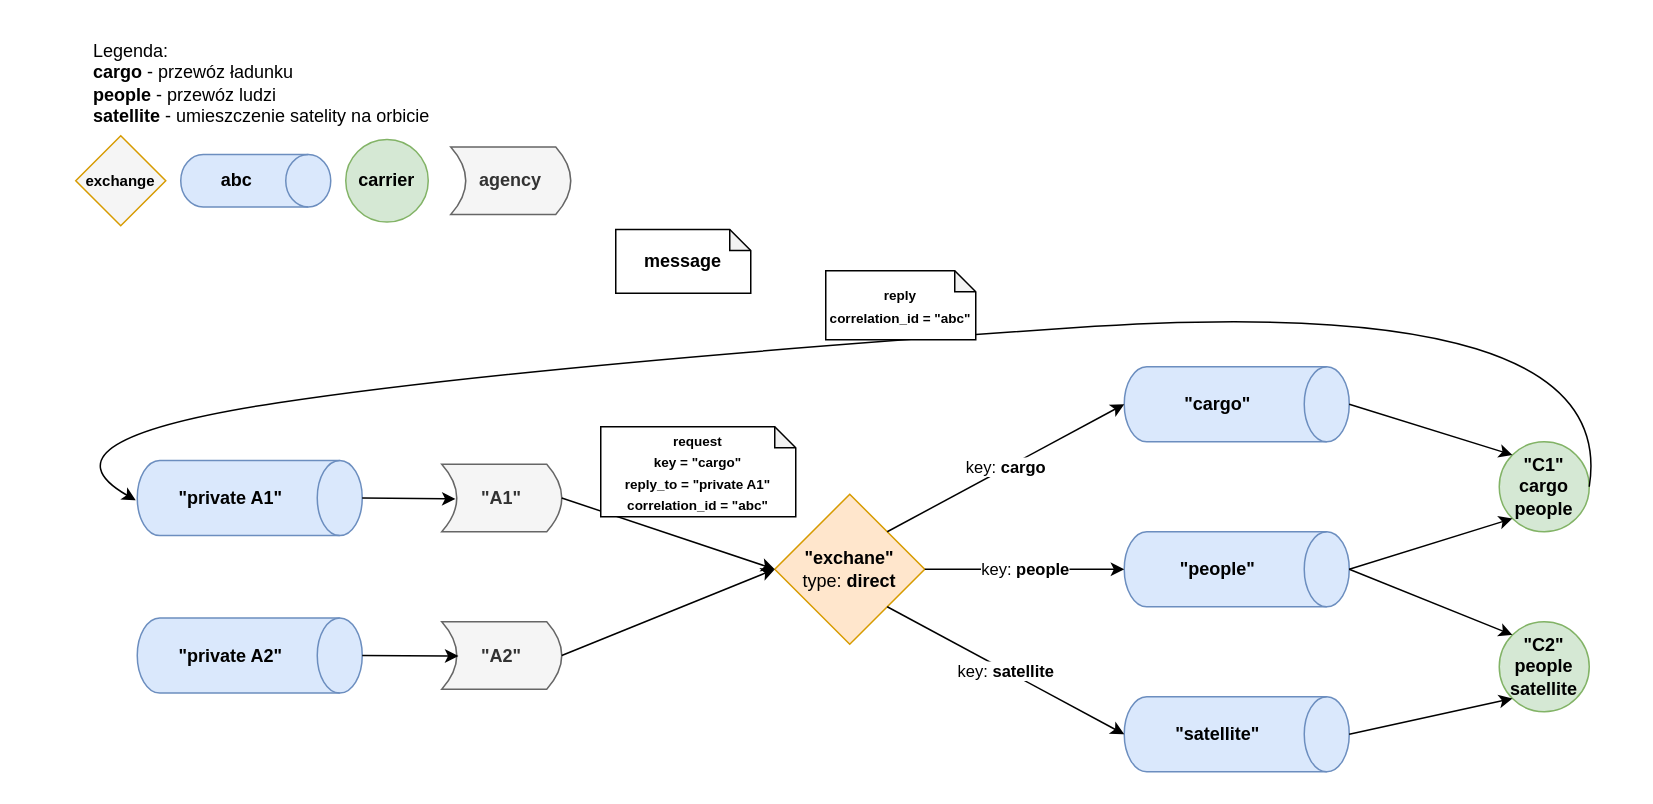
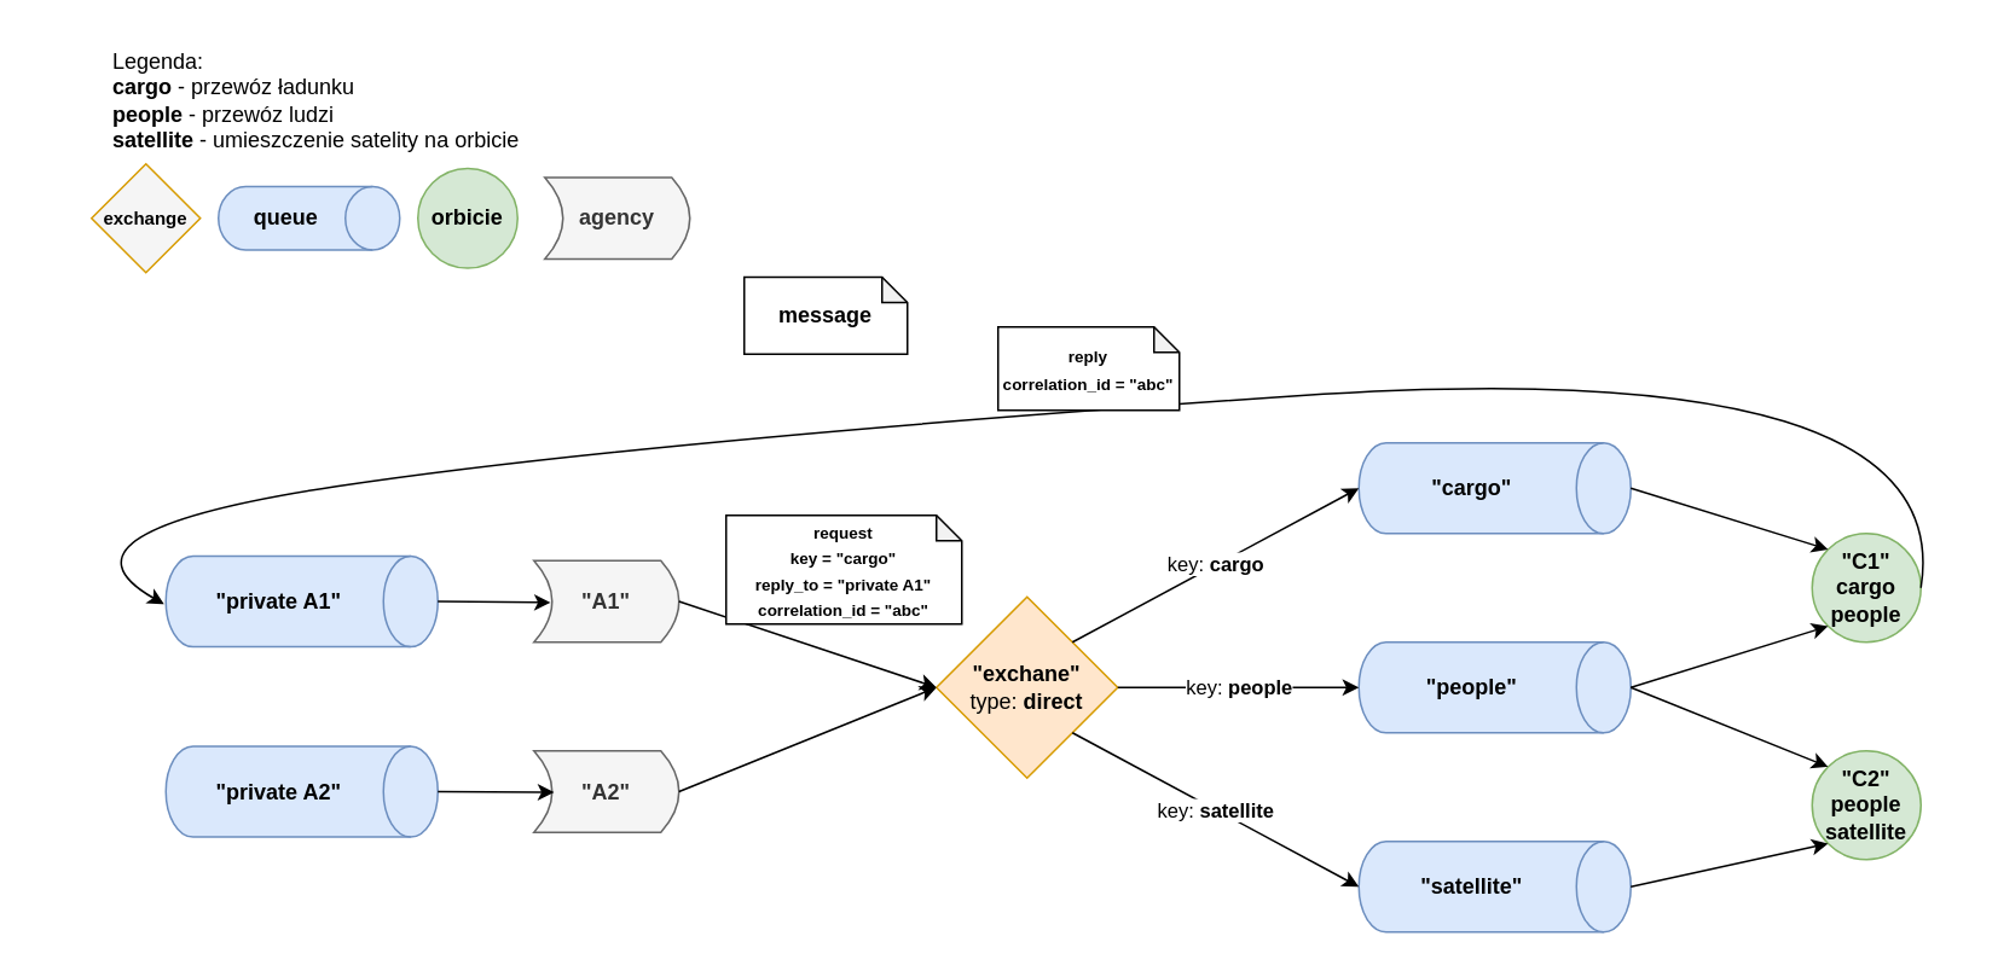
  <mxCell id="0" />
  <mxCell id="1" parent="0" />
  <mxCell id="2" style="edgeStyle=orthogonalEdgeStyle;orthogonalLoop=1;jettySize=auto;html=1;exitX=1;exitY=0;exitDx=0;exitDy=0;entryX=0.5;entryY=1;entryDx=0;entryDy=0;entryPerimeter=0;strokeColor=none;rounded=0;" parent="1" source="3" target="4" edge="1"><mxGeometry relative="1" as="geometry" /></mxCell>
  <mxCell id="3" value="&lt;b&gt;&quot;exchane&quot;&lt;/b&gt;&lt;br&gt;type: &lt;b style=&quot;&quot;&gt;direct&lt;/b&gt;" style="rhombus;whiteSpace=wrap;html=1;fillColor=#ffe6cc;strokeColor=#d79b00;" parent="1" vertex="1"><mxGeometry x="516" y="329" width="100" height="100" as="geometry" /></mxCell>
  <mxCell id="4" value="&lt;b&gt;&quot;cargo&quot;&lt;/b&gt;" style="shape=cylinder3;whiteSpace=wrap;html=1;boundedLbl=1;backgroundOutline=1;size=15;direction=south;fillColor=#dae8fc;strokeColor=#6c8ebf;" parent="1" vertex="1"><mxGeometry x="749" y="244" width="150" height="50" as="geometry" /></mxCell>
  <mxCell id="5" value="Legenda:&lt;br&gt;&lt;b&gt;cargo&lt;/b&gt; -&amp;nbsp;przewóz ładunku&lt;br&gt;&lt;b&gt;people&lt;/b&gt; - przewóz ludzi&lt;br&gt;&lt;b&gt;satellite&lt;/b&gt; -&amp;nbsp;umieszczenie satelity na orbicie&lt;br&gt;&amp;nbsp;" style="text;whiteSpace=wrap;html=1;" parent="1" vertex="1"><mxGeometry x="60" y="20" width="260" height="110" as="geometry" /></mxCell>
  <mxCell id="6" value="&lt;b style=&quot;&quot;&gt;&lt;font style=&quot;font-size: 10px;&quot;&gt;exchange&lt;/font&gt;&lt;/b&gt;" style="rhombus;whiteSpace=wrap;html=1;fillColor=#f5f5f5;strokeColor=#d79b00;" parent="1" vertex="1"><mxGeometry y="90" width="60" height="60" as="geometry" x="50" /></mxCell>
- <mxCell id="7" value="&lt;b&gt;abc&lt;/b&gt;" style="shape=cylinder3;whiteSpace=wrap;html=1;boundedLbl=1;backgroundOutline=1;size=15;direction=south;fillColor=#dae8fc;strokeColor=#6c8ebf;" parent="1" vertex="1"><mxGeometry x="120" y="102.5" width="100" height="35" as="geometry" /></mxCell>
+ <mxCell id="7" value="&lt;b&gt;queue&lt;/b&gt;" style="shape=cylinder3;whiteSpace=wrap;html=1;boundedLbl=1;backgroundOutline=1;size=15;direction=south;fillColor=#dae8fc;strokeColor=#6c8ebf;" parent="1" vertex="1"><mxGeometry x="120" y="102.5" width="100" height="35" as="geometry" /></mxCell>
  <mxCell id="8" value="&lt;b&gt;&quot;people&quot;&lt;/b&gt;" style="shape=cylinder3;whiteSpace=wrap;html=1;boundedLbl=1;backgroundOutline=1;size=15;direction=south;fillColor=#dae8fc;strokeColor=#6c8ebf;" parent="1" vertex="1"><mxGeometry x="749" y="354" width="150" height="50" as="geometry" /></mxCell>
  <mxCell id="9" value="&lt;b&gt;&quot;satellite&quot;&lt;/b&gt;" style="shape=cylinder3;whiteSpace=wrap;html=1;boundedLbl=1;backgroundOutline=1;size=15;direction=south;fillColor=#dae8fc;strokeColor=#6c8ebf;" parent="1" vertex="1"><mxGeometry x="749" y="464" width="150" height="50" as="geometry" /></mxCell>
  <mxCell id="10" value="key:&lt;b&gt; cargo&lt;/b&gt;" style="endArrow=classic;html=1;rounded=0;exitX=1;exitY=0;exitDx=0;exitDy=0;entryX=0.5;entryY=1;entryDx=0;entryDy=0;entryPerimeter=0;" parent="1" source="3" target="4" edge="1"><mxGeometry width="50" height="50" relative="1" as="geometry"><mxPoint x="589" y="364" as="sourcePoint" /><mxPoint x="639" y="314" as="targetPoint" /></mxGeometry></mxCell>
  <mxCell id="11" value="key: &lt;b&gt;people&lt;/b&gt;" style="endArrow=classic;html=1;rounded=0;exitX=1;exitY=0.5;exitDx=0;exitDy=0;entryX=0.5;entryY=1;entryDx=0;entryDy=0;entryPerimeter=0;" parent="1" source="3" target="8" edge="1"><mxGeometry width="50" height="50" relative="1" as="geometry"><mxPoint x="589" y="354" as="sourcePoint" /><mxPoint x="639" y="304" as="targetPoint" /></mxGeometry></mxCell>
  <mxCell id="12" value="key: &lt;b&gt;satellite&lt;/b&gt;" style="endArrow=classic;html=1;rounded=0;exitX=1;exitY=1;exitDx=0;exitDy=0;entryX=0.5;entryY=1;entryDx=0;entryDy=0;entryPerimeter=0;" parent="1" source="3" target="9" edge="1"><mxGeometry width="50" height="50" relative="1" as="geometry"><mxPoint x="579" y="444" as="sourcePoint" /><mxPoint x="629" y="394" as="targetPoint" /></mxGeometry></mxCell>
  <mxCell id="13" value="&lt;b&gt;&quot;C1&quot;&lt;/b&gt;&lt;br&gt;&lt;b&gt;cargo&lt;/b&gt;&lt;br&gt;&lt;b&gt;people&lt;/b&gt;" style="ellipse;whiteSpace=wrap;html=1;aspect=fixed;fillColor=#d5e8d4;strokeColor=#82b366;" parent="1" vertex="1"><mxGeometry x="999" y="294" width="60" height="60" as="geometry" /></mxCell>
- <mxCell id="14" value="&lt;b&gt;carrier&lt;/b&gt;" style="ellipse;whiteSpace=wrap;html=1;aspect=fixed;fillColor=#d5e8d4;strokeColor=#82b366;" parent="1" vertex="1"><mxGeometry x="230" y="92.5" width="55" height="55" as="geometry" /></mxCell>
+ <mxCell id="14" value="&lt;b&gt;orbicie&lt;/b&gt;" style="ellipse;whiteSpace=wrap;html=1;aspect=fixed;fillColor=#d5e8d4;strokeColor=#82b366;" parent="1" vertex="1"><mxGeometry x="230" y="92.5" width="55" height="55" as="geometry" /></mxCell>
  <mxCell id="15" value="&lt;b&gt;&quot;C2&quot;&lt;/b&gt;&lt;br&gt;&lt;b&gt;people&lt;br&gt;satellite&lt;br&gt;&lt;/b&gt;" style="ellipse;whiteSpace=wrap;html=1;aspect=fixed;fillColor=#d5e8d4;strokeColor=#82b366;" parent="1" vertex="1"><mxGeometry x="999" y="414" width="60" height="60" as="geometry" /></mxCell>
  <mxCell id="16" value="" style="endArrow=classic;html=1;rounded=0;exitX=0.5;exitY=0;exitDx=0;exitDy=0;exitPerimeter=0;entryX=0;entryY=0;entryDx=0;entryDy=0;" parent="1" source="4" target="13" edge="1"><mxGeometry width="50" height="50" relative="1" as="geometry"><mxPoint x="929" y="374" as="sourcePoint" /><mxPoint x="969" y="304" as="targetPoint" /></mxGeometry></mxCell>
  <mxCell id="17" value="" style="endArrow=classic;html=1;rounded=0;exitX=0.5;exitY=0;exitDx=0;exitDy=0;exitPerimeter=0;entryX=0;entryY=1;entryDx=0;entryDy=0;" parent="1" source="8" target="13" edge="1"><mxGeometry width="50" height="50" relative="1" as="geometry"><mxPoint x="919" y="364" as="sourcePoint" /><mxPoint x="969" y="314" as="targetPoint" /></mxGeometry></mxCell>
  <mxCell id="18" value="" style="endArrow=classic;html=1;rounded=0;exitX=0.5;exitY=0;exitDx=0;exitDy=0;exitPerimeter=0;entryX=0;entryY=0;entryDx=0;entryDy=0;" parent="1" source="8" target="15" edge="1"><mxGeometry width="50" height="50" relative="1" as="geometry"><mxPoint x="889" y="414" as="sourcePoint" /><mxPoint x="959" y="424" as="targetPoint" /></mxGeometry></mxCell>
  <mxCell id="19" value="" style="endArrow=classic;html=1;rounded=0;exitX=0.5;exitY=0;exitDx=0;exitDy=0;exitPerimeter=0;entryX=0;entryY=1;entryDx=0;entryDy=0;" parent="1" source="9" target="15" edge="1"><mxGeometry width="50" height="50" relative="1" as="geometry"><mxPoint x="889" y="414" as="sourcePoint" /><mxPoint x="939" y="364" as="targetPoint" /></mxGeometry></mxCell>
  <mxCell id="20" value="&lt;b&gt;&quot;A1&quot;&lt;/b&gt;" style="shape=dataStorage;whiteSpace=wrap;html=1;fixedSize=1;direction=west;fillColor=#f5f5f5;fontColor=#333333;strokeColor=#666666;size=10;" parent="1" vertex="1"><mxGeometry x="294" y="309" width="80" height="45" as="geometry" /></mxCell>
  <mxCell id="21" value="&lt;b&gt;agency&lt;/b&gt;" style="shape=dataStorage;whiteSpace=wrap;html=1;fixedSize=1;direction=west;fillColor=#f5f5f5;fontColor=#333333;strokeColor=#666666;size=10;" parent="1" vertex="1"><mxGeometry x="300" y="97.5" width="80" height="45" as="geometry" /></mxCell>
  <mxCell id="22" value="" style="endArrow=classic;html=1;rounded=0;exitX=0;exitY=0.5;exitDx=0;exitDy=0;entryX=0;entryY=0.5;entryDx=0;entryDy=0;" parent="1" source="20" target="3" edge="1"><mxGeometry width="50" height="50" relative="1" as="geometry"><mxPoint x="614" y="364" as="sourcePoint" /><mxPoint x="664" y="314" as="targetPoint" /></mxGeometry></mxCell>
  <mxCell id="23" value="&lt;b&gt;&quot;A2&quot;&lt;/b&gt;" style="shape=dataStorage;whiteSpace=wrap;html=1;fixedSize=1;direction=west;fillColor=#f5f5f5;fontColor=#333333;strokeColor=#666666;size=10;" parent="1" vertex="1"><mxGeometry x="294" y="414" width="80" height="45" as="geometry" /></mxCell>
  <mxCell id="24" value="" style="endArrow=classic;html=1;rounded=0;exitX=0;exitY=0.5;exitDx=0;exitDy=0;entryX=0;entryY=0.5;entryDx=0;entryDy=0;" parent="1" source="23" target="3" edge="1"><mxGeometry width="50" height="50" relative="1" as="geometry"><mxPoint x="584" y="354" as="sourcePoint" /><mxPoint x="634" y="304" as="targetPoint" /></mxGeometry></mxCell>
  <mxCell id="25" value="&lt;b&gt;&quot;private A1&quot;&lt;/b&gt;" style="shape=cylinder3;whiteSpace=wrap;html=1;boundedLbl=1;backgroundOutline=1;size=15;direction=south;fillColor=#dae8fc;strokeColor=#6c8ebf;" vertex="1" parent="1"><mxGeometry x="91" y="306.5" width="150" height="50" as="geometry" /></mxCell>
  <mxCell id="26" value="&lt;b&gt;&quot;private A2&quot;&lt;/b&gt;" style="shape=cylinder3;whiteSpace=wrap;html=1;boundedLbl=1;backgroundOutline=1;size=15;direction=south;fillColor=#dae8fc;strokeColor=#6c8ebf;" vertex="1" parent="1"><mxGeometry x="91" y="411.5" width="150" height="50" as="geometry" /></mxCell>
  <mxCell id="27" value="" style="endArrow=classic;html=1;rounded=0;exitX=0.5;exitY=0;exitDx=0;exitDy=0;exitPerimeter=0;entryX=0.885;entryY=0.486;entryDx=0;entryDy=0;entryPerimeter=0;" edge="1" parent="1" source="25" target="20"><mxGeometry width="50" height="50" relative="1" as="geometry"><mxPoint x="410" y="384" as="sourcePoint" /><mxPoint x="300" y="332" as="targetPoint" /></mxGeometry></mxCell>
  <mxCell id="28" value="" style="endArrow=classic;html=1;rounded=0;exitX=0.5;exitY=0;exitDx=0;exitDy=0;exitPerimeter=0;entryX=0.861;entryY=0.492;entryDx=0;entryDy=0;entryPerimeter=0;" edge="1" parent="1" source="26" target="23"><mxGeometry width="50" height="50" relative="1" as="geometry"><mxPoint x="260" y="404" as="sourcePoint" /><mxPoint x="333" y="404" as="targetPoint" /></mxGeometry></mxCell>
  <mxCell id="29" value="" style="curved=1;endArrow=classic;html=1;rounded=0;exitX=1;exitY=0.5;exitDx=0;exitDy=0;" edge="1" parent="1" source="13"><mxGeometry width="50" height="50" relative="1" as="geometry"><mxPoint x="540" y="383" as="sourcePoint" /><mxPoint x="90" y="333" as="targetPoint" /><Array as="points"><mxPoint x="1080" y="193" /><mxPoint x="350" y="243" /><mxPoint x="20" y="293" /></Array></mxGeometry></mxCell>
  <mxCell id="30" value="&lt;b style=&quot;font-size: 9px;&quot;&gt;request&lt;br&gt;key = &quot;cargo&quot;&lt;br&gt;reply_to = &quot;private A1&quot;&lt;br&gt;correlation_id = &quot;abc&quot;&lt;br&gt;&lt;/b&gt;" style="shape=note;whiteSpace=wrap;html=1;backgroundOutline=1;darkOpacity=0.05;size=14;" vertex="1" parent="1"><mxGeometry x="400" y="284" width="130" height="60" as="geometry" /></mxCell>
  <mxCell id="31" value="&lt;b&gt;message&lt;/b&gt;" style="shape=note;whiteSpace=wrap;html=1;backgroundOutline=1;darkOpacity=0.05;size=14;" vertex="1" parent="1"><mxGeometry x="410" y="152.5" width="90" height="42.5" as="geometry" /></mxCell>
  <mxCell id="32" value="&lt;b style=&quot;font-size: 9px;&quot;&gt;reply&lt;br&gt;correlation_id = &quot;abc&quot;&lt;br&gt;&lt;/b&gt;" style="shape=note;whiteSpace=wrap;html=1;backgroundOutline=1;darkOpacity=0.05;size=14;" vertex="1" parent="1"><mxGeometry x="550" y="180" width="100" height="46" as="geometry" /></mxCell>
